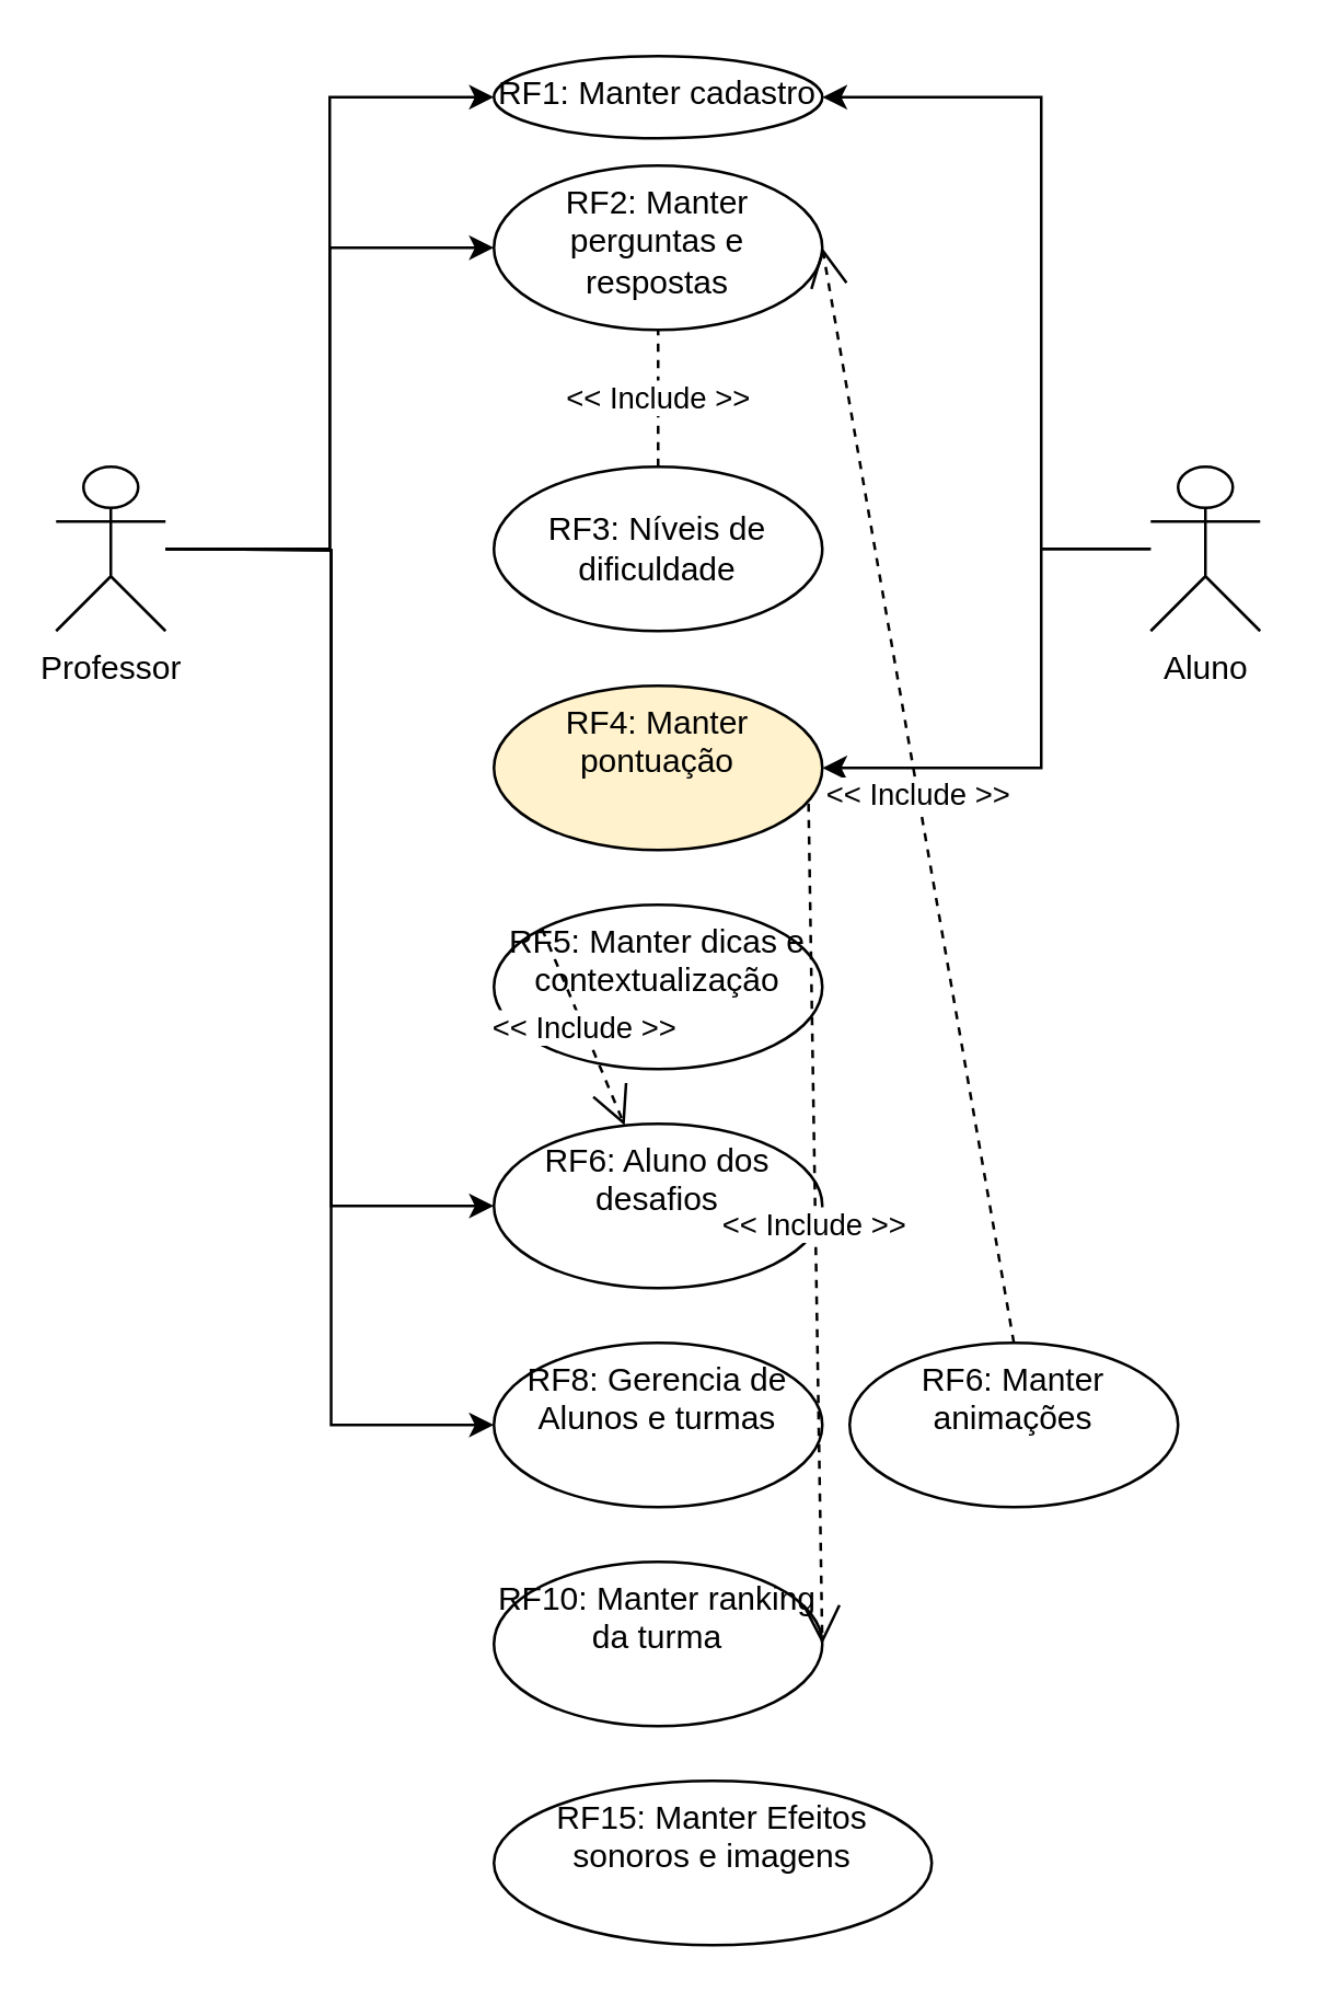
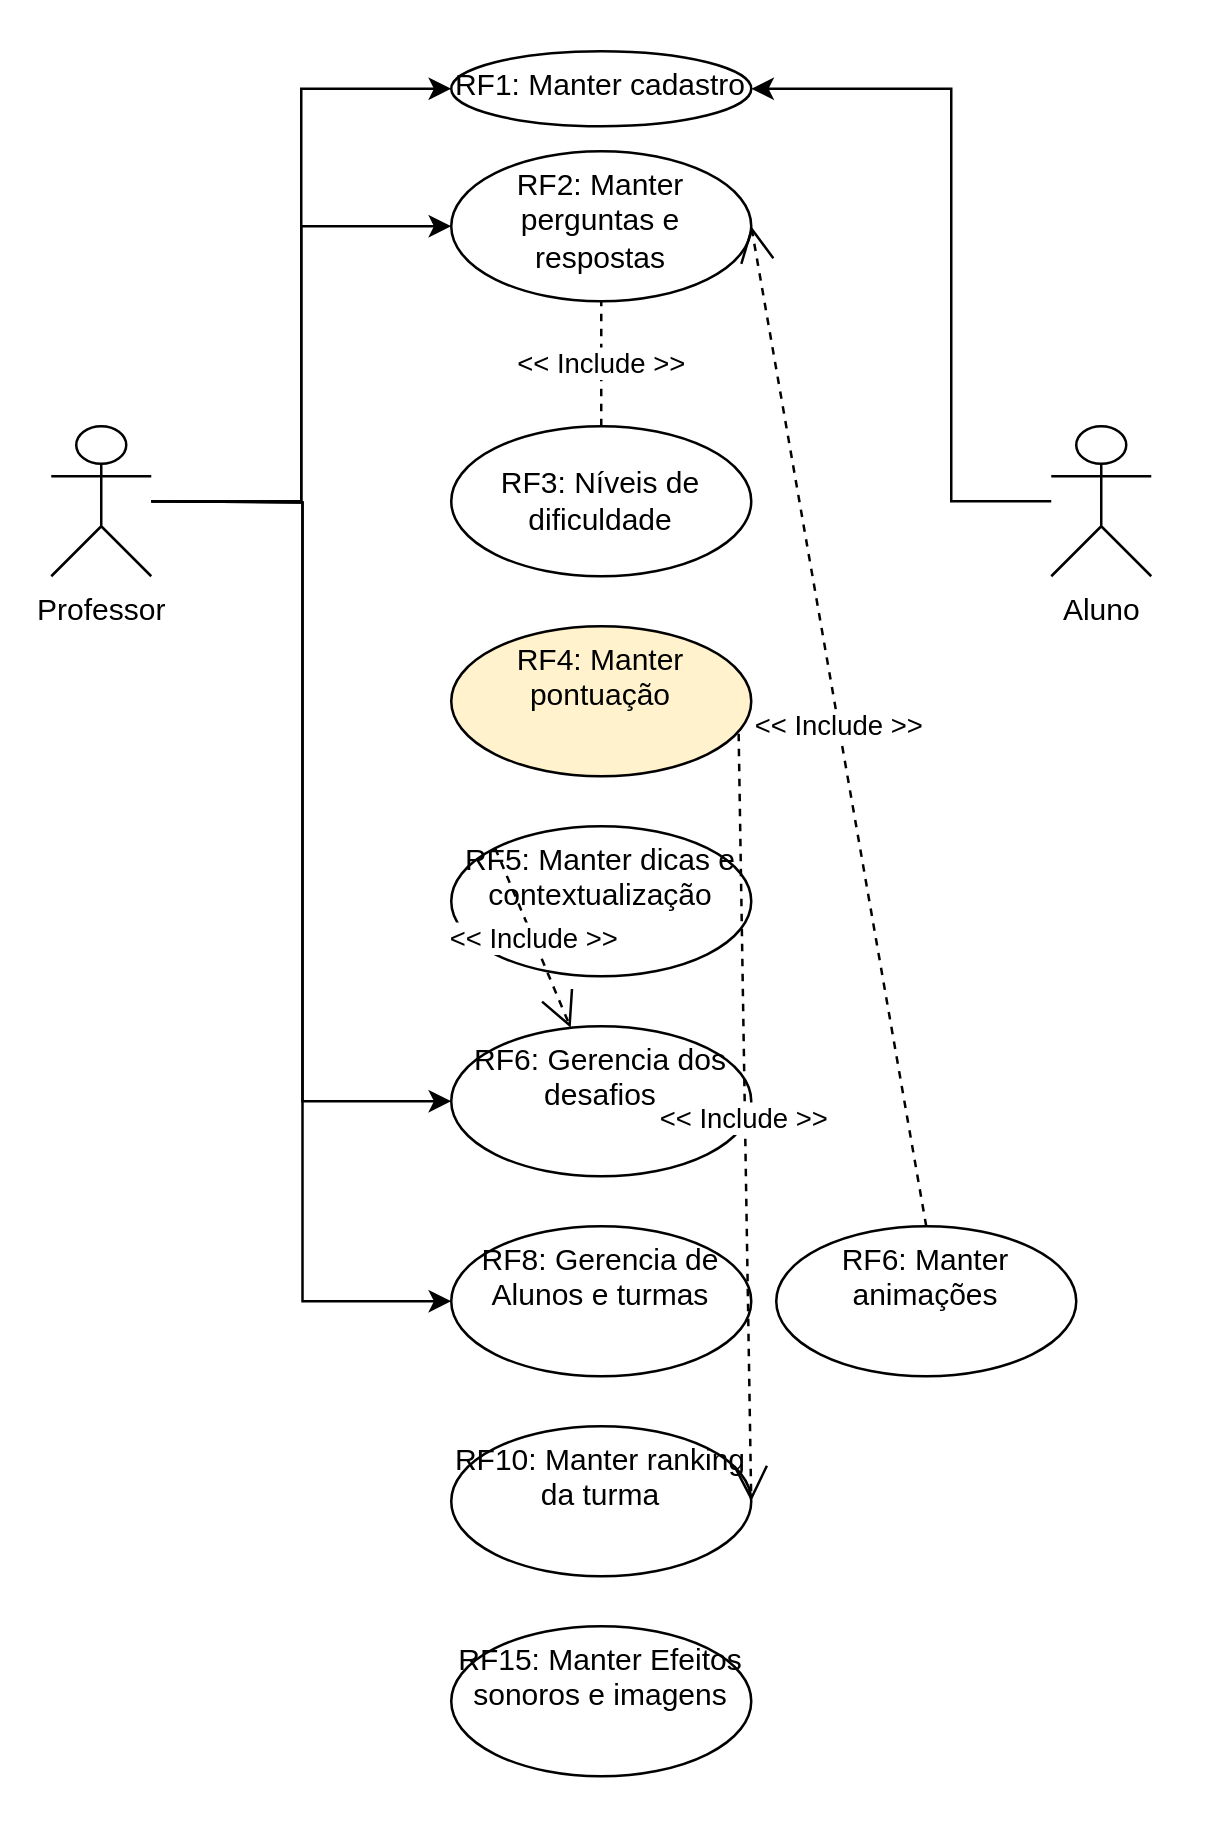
  <mxCell id="0" />
  <mxCell id="1" parent="0" />
  <mxCell id="2" value="" style="edgeStyle=orthogonalEdgeStyle;rounded=0;orthogonalLoop=1;jettySize=auto;html=1;entryX=0;entryY=0.5;entryDx=0;entryDy=0;" edge="1" parent="1" target="8"><mxGeometry relative="1" as="geometry"><mxPoint x="60" y="200" as="sourcePoint" /><Array as="points"><mxPoint x="120" y="200" /><mxPoint x="120" y="35" /></Array></mxGeometry></mxCell>
  <mxCell id="3" value="" style="edgeStyle=orthogonalEdgeStyle;rounded=0;orthogonalLoop=1;jettySize=auto;html=1;entryX=0;entryY=0.5;entryDx=0;entryDy=0;" edge="1" parent="1" source="4" target="9"><mxGeometry relative="1" as="geometry" /></mxCell>
  <mxCell id="4" value="Professor" style="shape=umlActor;verticalLabelPosition=bottom;verticalAlign=top;html=1;outlineConnect=0;" vertex="1" parent="1"><mxGeometry x="20" y="170" width="40" height="60" as="geometry" /></mxCell>
  <mxCell id="5" value="" style="edgeStyle=orthogonalEdgeStyle;rounded=0;orthogonalLoop=1;jettySize=auto;html=1;entryX=1;entryY=0.5;entryDx=0;entryDy=0;" edge="1" parent="1" target="8"><mxGeometry relative="1" as="geometry"><mxPoint x="420" y="200" as="sourcePoint" /><mxPoint x="440" y="90" as="targetPoint" /><Array as="points"><mxPoint x="380" y="200" /><mxPoint x="380" y="35" /></Array></mxGeometry></mxCell>
- <mxCell id="6" value="" style="edgeStyle=orthogonalEdgeStyle;rounded=0;orthogonalLoop=1;jettySize=auto;html=1;" edge="1" parent="1" source="7" target="12"><mxGeometry relative="1" as="geometry"><mxPoint x="410" y="200" as="sourcePoint" /><Array as="points"><mxPoint x="380" y="200" /><mxPoint x="380" y="280" /></Array></mxGeometry></mxCell>
  <mxCell id="7" value="Aluno" style="shape=umlActor;verticalLabelPosition=bottom;verticalAlign=top;html=1;outlineConnect=0;" vertex="1" parent="1"><mxGeometry x="420" y="170" width="40" height="60" as="geometry" /></mxCell>
  <mxCell id="8" value="RF1: Manter cadastro" style="ellipse;whiteSpace=wrap;html=1;verticalAlign=top;" vertex="1" parent="1"><mxGeometry x="180" y="20" width="120" height="30" as="geometry" /></mxCell>
  <mxCell id="9" value="RF2: Manter perguntas e respostas" style="ellipse;whiteSpace=wrap;html=1;verticalAlign=top;" vertex="1" parent="1"><mxGeometry x="180" y="60" width="120" height="60" as="geometry" /></mxCell>
  <mxCell id="10" value="RF3: Níveis de dificuldade" style="ellipse;whiteSpace=wrap;html=1;" vertex="1" parent="1"><mxGeometry x="180" y="170" width="120" height="60" as="geometry" /></mxCell>
  <mxCell id="11" value="&amp;lt;&amp;lt; Include &amp;gt;&amp;gt;" style="endArrow=none;endSize=12;dashed=1;html=1;rounded=0;exitX=0.5;exitY=0;exitDx=0;exitDy=0;entryX=0.5;entryY=1;entryDx=0;entryDy=0;" edge="1" parent="1" source="10" target="9"><mxGeometry width="160" relative="1" as="geometry"><mxPoint x="140" y="230" as="sourcePoint" /><mxPoint x="300" y="230" as="targetPoint" /></mxGeometry></mxCell>
  <mxCell id="12" value="RF4: Manter pontuação" style="ellipse;whiteSpace=wrap;html=1;verticalAlign=top;fillColor=#fff2cc;" vertex="1" parent="1"><mxGeometry x="180" y="250" width="120" height="60" as="geometry" /></mxCell>
  <mxCell id="13" value="RF5: Manter dicas e contextualização" style="ellipse;whiteSpace=wrap;html=1;verticalAlign=top;" vertex="1" parent="1"><mxGeometry x="180" y="330" width="120" height="60" as="geometry" /></mxCell>
  <mxCell id="14" value="&amp;lt;&amp;lt; Include &amp;gt;&amp;gt;" style="endArrow=open;endSize=12;dashed=1;html=1;rounded=0;exitX=0;exitY=0;exitDx=0;exitDy=0;" edge="1" parent="1" source="13" target="15"><mxGeometry width="160" relative="1" as="geometry"><mxPoint x="292.426" y="268.787" as="sourcePoint" /><mxPoint x="310" y="100" as="targetPoint" /></mxGeometry></mxCell>
- <mxCell id="15" value="RF6: Aluno dos desafios" style="ellipse;whiteSpace=wrap;html=1;verticalAlign=top;" vertex="1" parent="1"><mxGeometry x="180" y="410" width="120" height="60" as="geometry" /></mxCell>
+ <mxCell id="15" value="RF6: Gerencia dos desafios" style="ellipse;whiteSpace=wrap;html=1;verticalAlign=top;" vertex="1" parent="1"><mxGeometry x="180" y="410" width="120" height="60" as="geometry" /></mxCell>
  <mxCell id="16" value="" style="edgeStyle=orthogonalEdgeStyle;rounded=0;orthogonalLoop=1;jettySize=auto;html=1;entryX=0;entryY=0.5;entryDx=0;entryDy=0;" edge="1" parent="1" target="15"><mxGeometry relative="1" as="geometry"><mxPoint x="60" y="200" as="sourcePoint" /><mxPoint x="190" y="100" as="targetPoint" /></mxGeometry></mxCell>
  <mxCell id="17" value="RF8: Gerencia de Alunos e turmas" style="ellipse;whiteSpace=wrap;html=1;verticalAlign=top;" vertex="1" parent="1"><mxGeometry x="180" y="490" width="120" height="60" as="geometry" /></mxCell>
  <mxCell id="18" value="" style="edgeStyle=orthogonalEdgeStyle;rounded=0;orthogonalLoop=1;jettySize=auto;html=1;entryX=0;entryY=0.5;entryDx=0;entryDy=0;" edge="1" parent="1" target="17"><mxGeometry relative="1" as="geometry"><mxPoint x="60" y="200" as="sourcePoint" /><mxPoint x="190" y="450" as="targetPoint" /></mxGeometry></mxCell>
  <mxCell id="19" value="RF6: Manter animações" style="ellipse;whiteSpace=wrap;html=1;verticalAlign=top;" vertex="1" parent="1"><mxGeometry x="310" y="490" width="120" height="60" as="geometry" /></mxCell>
  <mxCell id="20" value="&amp;lt;&amp;lt; Include &amp;gt;&amp;gt;" style="endArrow=open;endSize=12;dashed=1;html=1;rounded=0;exitX=0.5;exitY=0;exitDx=0;exitDy=0;entryX=1;entryY=0.5;entryDx=0;entryDy=0;" edge="1" parent="1" source="19" target="9"><mxGeometry width="160" relative="1" as="geometry"><mxPoint x="207.574" y="348.787" as="sourcePoint" /><mxPoint x="207.574" y="121.213" as="targetPoint" /></mxGeometry></mxCell>
  <mxCell id="21" value="RF10: Manter ranking da turma" style="ellipse;whiteSpace=wrap;html=1;verticalAlign=top;" vertex="1" parent="1"><mxGeometry x="180" y="570" width="120" height="60" as="geometry" /></mxCell>
  <mxCell id="22" value="&amp;lt;&amp;lt; Include &amp;gt;&amp;gt;" style="endArrow=open;endSize=12;dashed=1;html=1;rounded=0;exitX=0.958;exitY=0.717;exitDx=0;exitDy=0;entryX=1;entryY=0.5;entryDx=0;entryDy=0;exitPerimeter=0;" edge="1" parent="1" source="12" target="21"><mxGeometry width="160" relative="1" as="geometry"><mxPoint x="380" y="500" as="sourcePoint" /><mxPoint x="310" y="100" as="targetPoint" /></mxGeometry></mxCell>
- <mxCell id="23" value="RF15: Manter Efeitos sonoros e imagens" style="ellipse;whiteSpace=wrap;html=1;verticalAlign=top;" vertex="1" parent="1"><mxGeometry x="180" y="650" width="160" height="60" as="geometry" /></mxCell>
+ <mxCell id="23" value="RF15: Manter Efeitos sonoros e imagens" style="ellipse;whiteSpace=wrap;html=1;verticalAlign=top;" vertex="1" parent="1"><mxGeometry x="180" y="650" width="120" height="60" as="geometry" /></mxCell>
